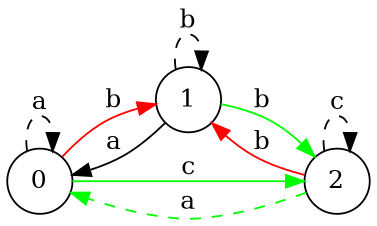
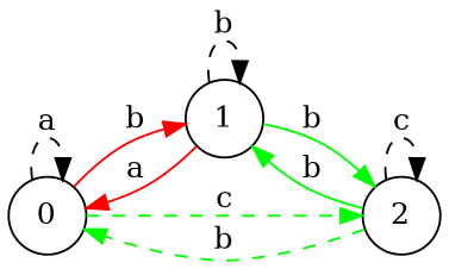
  digraph {
    rankdir=LR
    node [shape=circle]
    edge [contract=NONE modality=MAY style=dashed]
    n1 [label=0]
    n2 [label=1]
    n3 [label=2]
    n1 -> n1 [label=a]
    n1 -> n2 [color=red contract=RED label=b modality=MUST style=""]
-   n1 -> n3 [color=green contract=GREEN label=c style=solid]
-   n2 -> n1 [color=black contract=RED label=a modality=MUST style=""]
+   n1 -> n3 [color=green contract=GREEN label=c]
+   n2 -> n1 [color=red contract=RED label=a modality=MUST style=""]
    n2 -> n2 [label=b]
    n2 -> n3 [color=green contract=GREEN label=b modality=MUST style=""]
-   n3 -> n1 [color=green contract=GREEN label=a]
-   n3 -> n2 [color=red contract=RED label=b modality=MUST style=""]
+   n3 -> n1 [color=green contract=GREEN label=b]
+   n3 -> n2 [color=green contract=RED label=b modality=MUST style=""]
    n3 -> n3 [label=c]
  }
